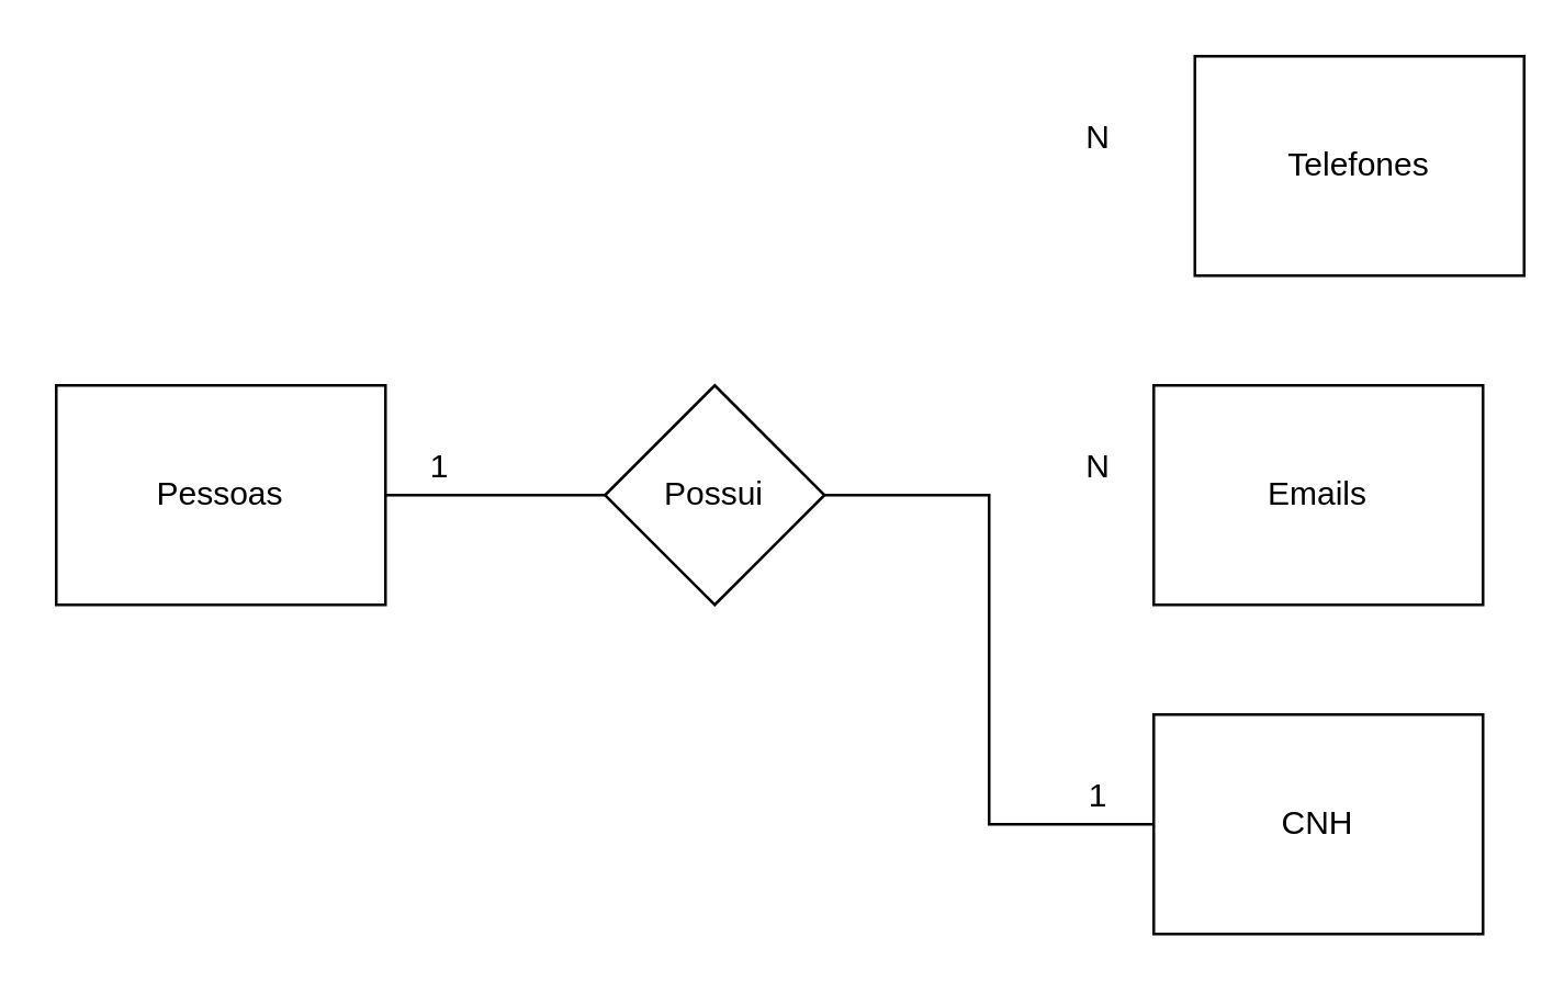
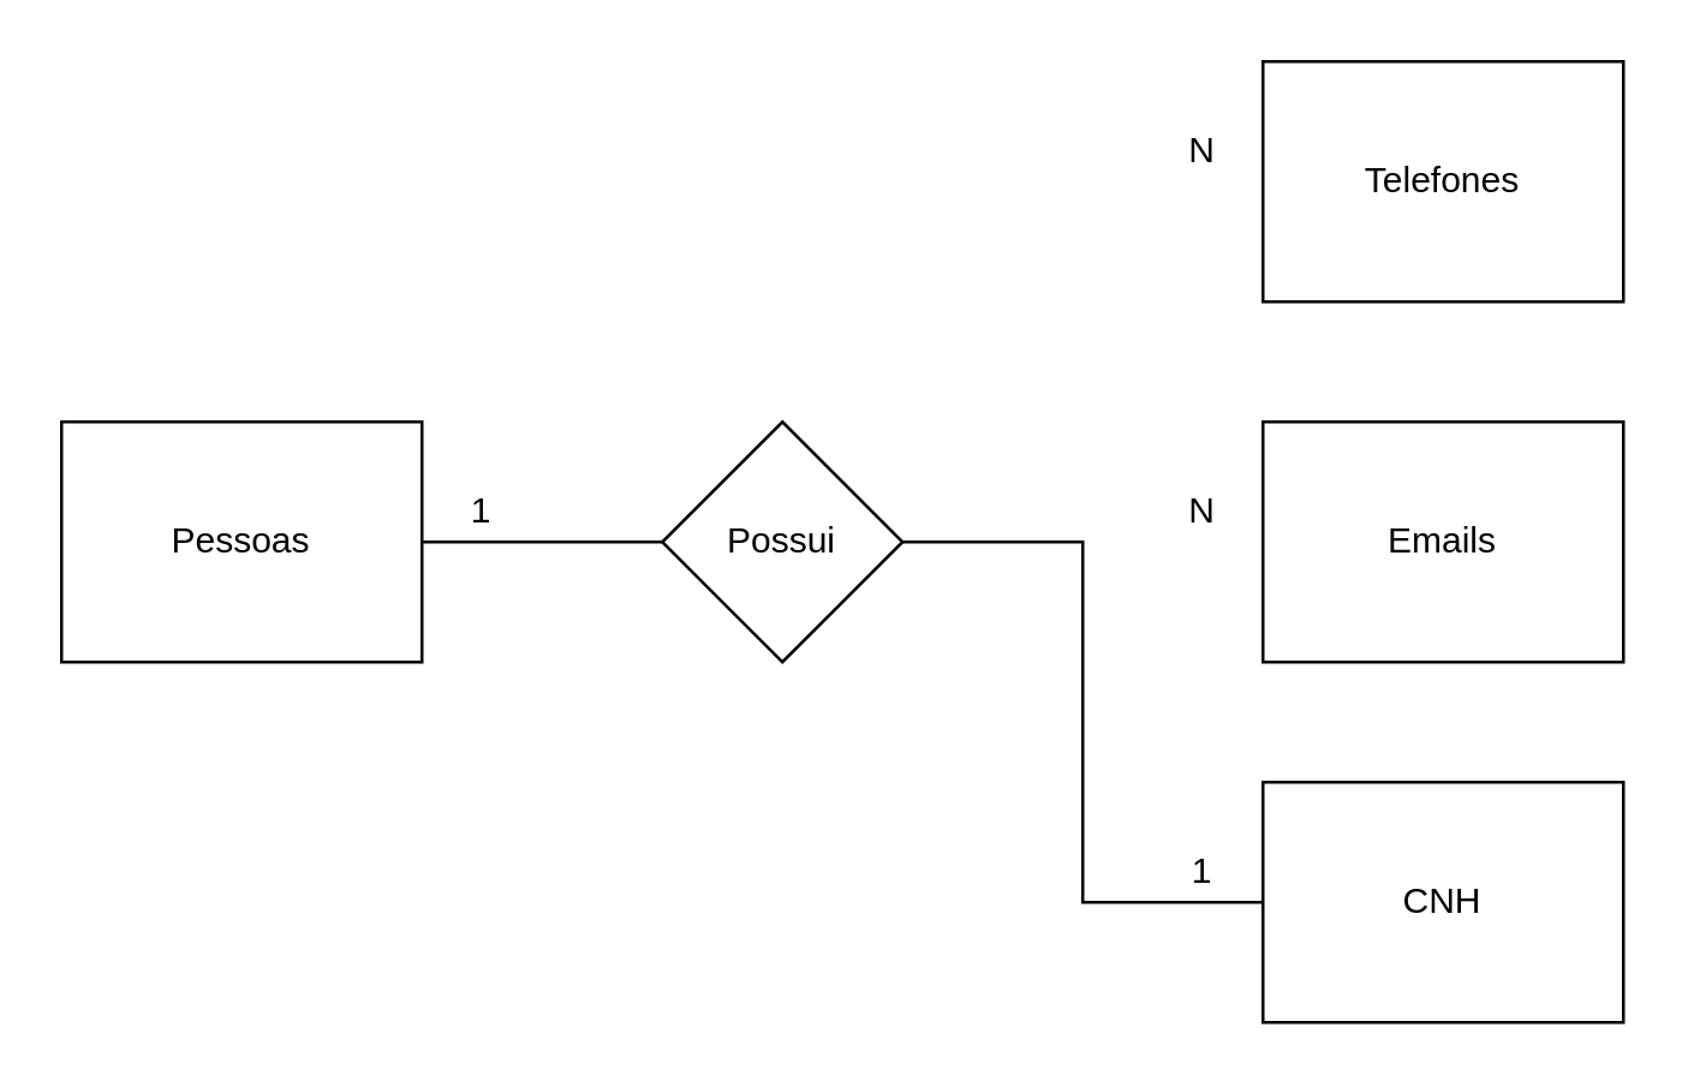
  <mxCell id="0" />
  <mxCell id="1" parent="0" />
  <mxCell id="2" style="edgeStyle=orthogonalEdgeStyle;rounded=0;orthogonalLoop=1;jettySize=auto;html=1;entryX=0;entryY=0.5;entryDx=0;entryDy=0;endArrow=none;endFill=0;" edge="1" parent="1" source="3" target="8"><mxGeometry relative="1" as="geometry" /></mxCell>
  <mxCell id="3" value="Pessoas" style="rounded=0;whiteSpace=wrap;html=1;" vertex="1" parent="1"><mxGeometry x="20" y="140" width="120" height="80" as="geometry" /></mxCell>
  <mxCell id="4" value="Emails" style="rounded=0;whiteSpace=wrap;html=1;" vertex="1" parent="1"><mxGeometry x="420" y="140" width="120" height="80" as="geometry" /></mxCell>
- <mxCell id="5" value="Telefones" style="rounded=0;whiteSpace=wrap;html=1;" vertex="1" parent="1"><mxGeometry x="435" y="20" width="120" height="80" as="geometry" /></mxCell>
+ <mxCell id="5" value="Telefones" style="rounded=0;whiteSpace=wrap;html=1;" vertex="1" parent="1"><mxGeometry x="420" y="20" width="120" height="80" as="geometry" /></mxCell>
  <mxCell id="6" style="edgeStyle=orthogonalEdgeStyle;rounded=0;orthogonalLoop=1;jettySize=auto;html=1;entryX=1;entryY=0.5;entryDx=0;entryDy=0;endArrow=none;endFill=0;" edge="1" parent="1" source="7" target="8"><mxGeometry relative="1" as="geometry" /></mxCell>
  <mxCell id="7" value="CNH" style="rounded=0;whiteSpace=wrap;html=1;" vertex="1" parent="1"><mxGeometry x="420" y="260" width="120" height="80" as="geometry" /></mxCell>
  <mxCell id="8" value="Possui" style="rhombus;whiteSpace=wrap;html=1;" vertex="1" parent="1"><mxGeometry x="220" y="140" width="80" height="80" as="geometry" /></mxCell>
  <mxCell id="9" value="1" style="text;html=1;strokeColor=none;fillColor=none;align=center;verticalAlign=middle;whiteSpace=wrap;rounded=0;" vertex="1" parent="1"><mxGeometry x="140" y="160" width="40" height="20" as="geometry" /></mxCell>
  <mxCell id="10" value="N" style="text;html=1;strokeColor=none;fillColor=none;align=center;verticalAlign=middle;whiteSpace=wrap;rounded=0;" vertex="1" parent="1"><mxGeometry x="380" y="40" width="40" height="20" as="geometry" /></mxCell>
  <mxCell id="11" value="N" style="text;html=1;strokeColor=none;fillColor=none;align=center;verticalAlign=middle;whiteSpace=wrap;rounded=0;" vertex="1" parent="1"><mxGeometry x="380" y="160" width="40" height="20" as="geometry" /></mxCell>
  <mxCell id="12" value="1" style="text;html=1;strokeColor=none;fillColor=none;align=center;verticalAlign=middle;whiteSpace=wrap;rounded=0;" vertex="1" parent="1"><mxGeometry x="380" y="280" width="40" height="20" as="geometry" /></mxCell>
